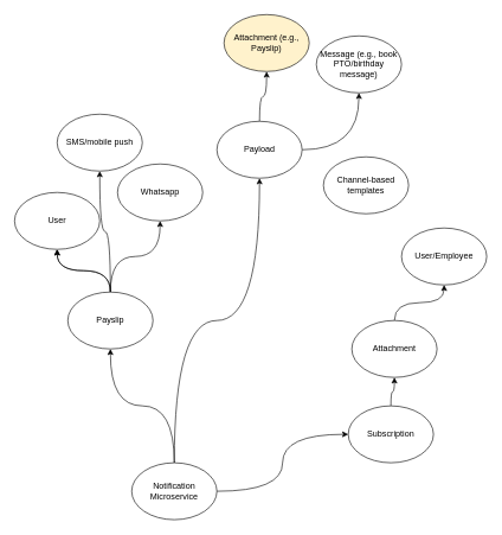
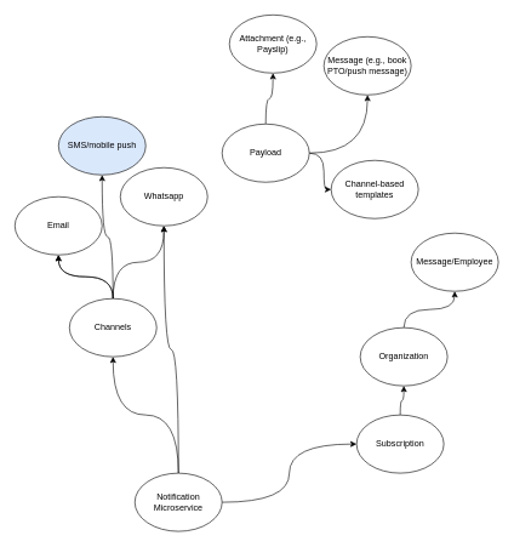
  <mxCell id="0" />
  <mxCell id="1" parent="0" />
  <mxCell id="2" value="" style="edgeStyle=orthogonalEdgeStyle;rounded=0;orthogonalLoop=1;jettySize=auto;html=1;curved=1;" edge="1" parent="1" source="5" target="10"><mxGeometry relative="1" as="geometry" /></mxCell>
- <mxCell id="3" value="" style="edgeStyle=orthogonalEdgeStyle;curved=1;rounded=0;orthogonalLoop=1;jettySize=auto;html=1;" edge="1" parent="1" source="5" target="17"><mxGeometry relative="1" as="geometry" /></mxCell>
+ <mxCell id="3" value="" style="edgeStyle=orthogonalEdgeStyle;curved=1;rounded=0;orthogonalLoop=1;jettySize=auto;html=1;" edge="1" parent="1" source="5" target="13"><mxGeometry relative="1" as="geometry" /></mxCell>
  <mxCell id="4" value="" style="edgeStyle=orthogonalEdgeStyle;curved=1;rounded=0;orthogonalLoop=1;jettySize=auto;html=1;" edge="1" parent="1" source="5" target="22"><mxGeometry relative="1" as="geometry" /></mxCell>
  <mxCell id="5" value="Notification Microservice" style="ellipse;whiteSpace=wrap;html=1;" vertex="1" parent="1"><mxGeometry x="185" y="650" width="120" height="80" as="geometry" /></mxCell>
  <mxCell id="6" value="" style="edgeStyle=orthogonalEdgeStyle;curved=1;rounded=0;orthogonalLoop=1;jettySize=auto;html=1;" edge="1" parent="1" source="10" target="11"><mxGeometry relative="1" as="geometry" /></mxCell>
  <mxCell id="7" value="" style="edgeStyle=orthogonalEdgeStyle;curved=1;rounded=0;orthogonalLoop=1;jettySize=auto;html=1;" edge="1" parent="1" source="10" target="11"><mxGeometry relative="1" as="geometry" /></mxCell>
  <mxCell id="8" value="" style="edgeStyle=orthogonalEdgeStyle;curved=1;rounded=0;orthogonalLoop=1;jettySize=auto;html=1;" edge="1" parent="1" source="10" target="12"><mxGeometry relative="1" as="geometry" /></mxCell>
  <mxCell id="9" value="" style="edgeStyle=orthogonalEdgeStyle;curved=1;rounded=0;orthogonalLoop=1;jettySize=auto;html=1;" edge="1" parent="1" source="10" target="13"><mxGeometry relative="1" as="geometry" /></mxCell>
- <mxCell id="10" value="Payslip" style="ellipse;whiteSpace=wrap;html=1;" vertex="1" parent="1"><mxGeometry x="95" y="410" width="120" height="80" as="geometry" /></mxCell>
- <mxCell id="11" value="User" style="ellipse;whiteSpace=wrap;html=1;" vertex="1" parent="1"><mxGeometry x="20" y="270" width="120" height="80" as="geometry" /></mxCell>
- <mxCell id="12" value="SMS/mobile push" style="ellipse;whiteSpace=wrap;html=1;" vertex="1" parent="1"><mxGeometry x="80" y="160" width="120" height="80" as="geometry" /></mxCell>
+ <mxCell id="10" value="Channels" style="ellipse;whiteSpace=wrap;html=1;" vertex="1" parent="1"><mxGeometry x="95" y="410" width="120" height="80" as="geometry" /></mxCell>
+ <mxCell id="11" value="Email" style="ellipse;whiteSpace=wrap;html=1;" vertex="1" parent="1"><mxGeometry x="20" y="270" width="120" height="80" as="geometry" /></mxCell>
+ <mxCell id="12" value="SMS/mobile push" style="ellipse;whiteSpace=wrap;html=1;fillColor=#dae8fc;" vertex="1" parent="1"><mxGeometry x="80" y="160" width="120" height="80" as="geometry" /></mxCell>
  <mxCell id="13" value="Whatsapp" style="ellipse;whiteSpace=wrap;html=1;" vertex="1" parent="1"><mxGeometry x="165" y="230" width="120" height="80" as="geometry" /></mxCell>
  <mxCell id="14" value="" style="edgeStyle=orthogonalEdgeStyle;curved=1;rounded=0;orthogonalLoop=1;jettySize=auto;html=1;" edge="1" parent="1" source="17" target="18"><mxGeometry relative="1" as="geometry" /></mxCell>
  <mxCell id="15" value="" style="edgeStyle=orthogonalEdgeStyle;curved=1;rounded=0;orthogonalLoop=1;jettySize=auto;html=1;" edge="1" parent="1" source="17" target="20"><mxGeometry relative="1" as="geometry" /></mxCell>
+ <mxCell id="16" value="" style="edgeStyle=orthogonalEdgeStyle;curved=1;rounded=0;orthogonalLoop=1;jettySize=auto;html=1;" edge="1" parent="1" source="17" target="26"><mxGeometry relative="1" as="geometry" /></mxCell>
  <mxCell id="17" value="Payload" style="ellipse;whiteSpace=wrap;html=1;" vertex="1" parent="1"><mxGeometry x="305" y="170" width="120" height="80" as="geometry" /></mxCell>
- <mxCell id="18" value="Attachment (e.g., Payslip)" style="ellipse;whiteSpace=wrap;html=1;fillColor=#fff2cc;" vertex="1" parent="1"><mxGeometry x="315" y="20" width="120" height="80" as="geometry" /></mxCell>
+ <mxCell id="18" value="Attachment (e.g., Payslip)" style="ellipse;whiteSpace=wrap;html=1;" vertex="1" parent="1"><mxGeometry x="315" y="20" width="120" height="80" as="geometry" /></mxCell>
  <mxCell id="19" style="edgeStyle=orthogonalEdgeStyle;curved=1;rounded=0;orthogonalLoop=1;jettySize=auto;html=1;exitX=0.5;exitY=1;exitDx=0;exitDy=0;" edge="1" parent="1"><mxGeometry relative="1" as="geometry"><mxPoint x="495" y="180" as="sourcePoint" /><mxPoint x="495" y="180" as="targetPoint" /></mxGeometry></mxCell>
- <mxCell id="20" value="Message (e.g., book PTO/birthday message)" style="ellipse;whiteSpace=wrap;html=1;" vertex="1" parent="1"><mxGeometry x="445" y="50" width="120" height="80" as="geometry" /></mxCell>
+ <mxCell id="20" value="Message (e.g., book PTO/push message)" style="ellipse;whiteSpace=wrap;html=1;" vertex="1" parent="1"><mxGeometry x="445" y="50" width="120" height="80" as="geometry" /></mxCell>
  <mxCell id="21" value="" style="edgeStyle=orthogonalEdgeStyle;curved=1;rounded=0;orthogonalLoop=1;jettySize=auto;html=1;" edge="1" parent="1" source="22" target="24"><mxGeometry relative="1" as="geometry" /></mxCell>
  <mxCell id="22" value="Subscription" style="ellipse;whiteSpace=wrap;html=1;" vertex="1" parent="1"><mxGeometry x="490" y="570" width="120" height="80" as="geometry" /></mxCell>
  <mxCell id="23" value="" style="edgeStyle=orthogonalEdgeStyle;curved=1;rounded=0;orthogonalLoop=1;jettySize=auto;html=1;" edge="1" parent="1" source="24" target="25"><mxGeometry relative="1" as="geometry" /></mxCell>
- <mxCell id="24" value="Attachment" style="ellipse;whiteSpace=wrap;html=1;" vertex="1" parent="1"><mxGeometry x="495" y="450" width="120" height="80" as="geometry" /></mxCell>
- <mxCell id="25" value="User/Employee" style="ellipse;whiteSpace=wrap;html=1;" vertex="1" parent="1"><mxGeometry x="565" y="320" width="120" height="80" as="geometry" /></mxCell>
+ <mxCell id="24" value="Organization" style="ellipse;whiteSpace=wrap;html=1;" vertex="1" parent="1"><mxGeometry x="495" y="450" width="120" height="80" as="geometry" /></mxCell>
+ <mxCell id="25" value="Message/Employee" style="ellipse;whiteSpace=wrap;html=1;" vertex="1" parent="1"><mxGeometry x="565" y="320" width="120" height="80" as="geometry" /></mxCell>
  <mxCell id="26" value="Channel-based templates" style="ellipse;whiteSpace=wrap;html=1;" vertex="1" parent="1"><mxGeometry x="455" y="220" width="120" height="80" as="geometry" /></mxCell>
